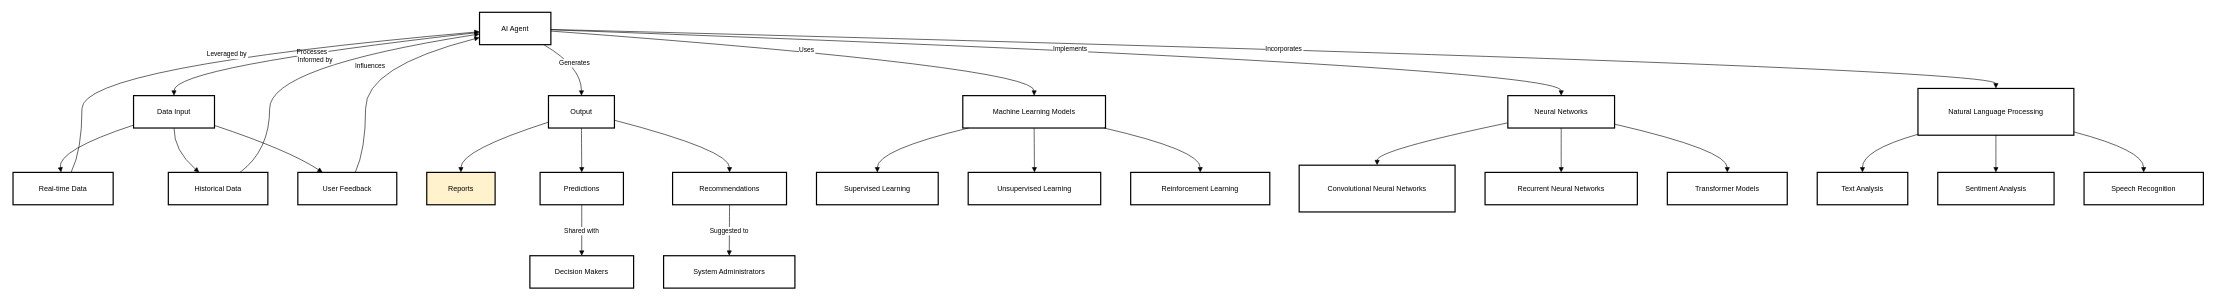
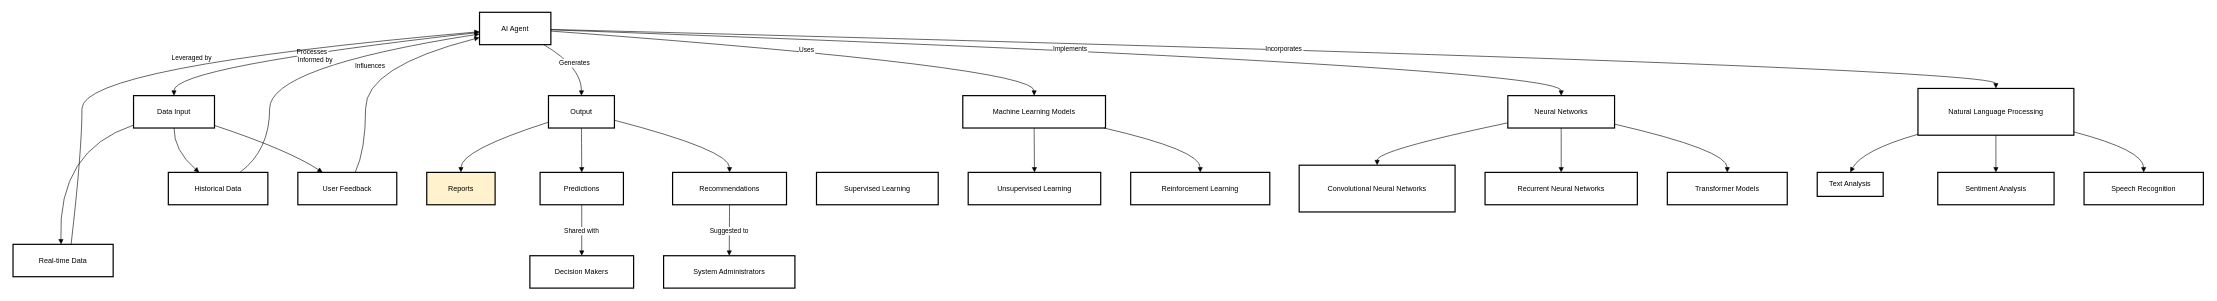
  <mxCell id="0" />
  <mxCell id="1" parent="0" />
  <mxCell id="2" value="AI Agent" style="whiteSpace=wrap;strokeWidth=2;" parent="1" vertex="1"><mxGeometry x="798" y="20" width="119" height="54" as="geometry" /></mxCell>
  <mxCell id="3" value="Data Input" style="whiteSpace=wrap;strokeWidth=2;" parent="1" vertex="1"><mxGeometry x="221" y="159" width="135" height="54" as="geometry" /></mxCell>
  <mxCell id="4" value="Output" style="whiteSpace=wrap;strokeWidth=2;" parent="1" vertex="1"><mxGeometry x="913" y="159" width="110" height="54" as="geometry" /></mxCell>
  <mxCell id="5" value="Machine Learning Models" style="whiteSpace=wrap;strokeWidth=2;" parent="1" vertex="1"><mxGeometry x="1604" y="159" width="238" height="54" as="geometry" /></mxCell>
  <mxCell id="6" value="Neural Networks" style="whiteSpace=wrap;strokeWidth=2;" parent="1" vertex="1"><mxGeometry x="2513" y="159" width="178" height="54" as="geometry" /></mxCell>
  <mxCell id="7" value="Natural Language Processing" style="whiteSpace=wrap;strokeWidth=2;" parent="1" vertex="1"><mxGeometry x="3197" y="147" width="260" height="78" as="geometry" /></mxCell>
- <mxCell id="8" value="Real-time Data" style="whiteSpace=wrap;strokeWidth=2;" parent="1" vertex="1"><mxGeometry x="20" y="287" width="167" height="54" as="geometry" /></mxCell>
+ <mxCell id="8" value="Real-time Data" style="whiteSpace=wrap;strokeWidth=2;" parent="1" vertex="1"><mxGeometry x="20" y="407" width="167" height="54" as="geometry" /></mxCell>
  <mxCell id="9" value="Historical Data" style="whiteSpace=wrap;strokeWidth=2;" parent="1" vertex="1"><mxGeometry x="279" y="287" width="166" height="54" as="geometry" /></mxCell>
  <mxCell id="10" value="User Feedback" style="whiteSpace=wrap;strokeWidth=2;" parent="1" vertex="1"><mxGeometry x="495" y="287" width="165" height="54" as="geometry" /></mxCell>
  <mxCell id="11" value="Reports" style="whiteSpace=wrap;strokeWidth=2;fillColor=#fff2cc;" parent="1" vertex="1"><mxGeometry x="710" y="287" width="114" height="54" as="geometry" /></mxCell>
  <mxCell id="12" value="Predictions" style="whiteSpace=wrap;strokeWidth=2;" parent="1" vertex="1"><mxGeometry x="899" y="287" width="139" height="54" as="geometry" /></mxCell>
  <mxCell id="13" value="Recommendations" style="whiteSpace=wrap;strokeWidth=2;" parent="1" vertex="1"><mxGeometry x="1120" y="287" width="190" height="54" as="geometry" /></mxCell>
  <mxCell id="14" value="Supervised Learning" style="whiteSpace=wrap;strokeWidth=2;" parent="1" vertex="1"><mxGeometry x="1360" y="287" width="203" height="54" as="geometry" /></mxCell>
  <mxCell id="15" value="Unsupervised Learning" style="whiteSpace=wrap;strokeWidth=2;" parent="1" vertex="1"><mxGeometry x="1613" y="287" width="221" height="54" as="geometry" /></mxCell>
  <mxCell id="16" value="Reinforcement Learning" style="whiteSpace=wrap;strokeWidth=2;" parent="1" vertex="1"><mxGeometry x="1884" y="287" width="232" height="54" as="geometry" /></mxCell>
  <mxCell id="17" value="Convolutional Neural Networks" style="whiteSpace=wrap;strokeWidth=2;" parent="1" vertex="1"><mxGeometry x="2165" y="275" width="260" height="78" as="geometry" /></mxCell>
  <mxCell id="18" value="Recurrent Neural Networks" style="whiteSpace=wrap;strokeWidth=2;" parent="1" vertex="1"><mxGeometry x="2475" y="287" width="254" height="54" as="geometry" /></mxCell>
  <mxCell id="19" value="Transformer Models" style="whiteSpace=wrap;strokeWidth=2;" parent="1" vertex="1"><mxGeometry x="2779" y="287" width="200" height="54" as="geometry" /></mxCell>
- <mxCell id="20" value="Text Analysis" style="whiteSpace=wrap;strokeWidth=2;" parent="1" vertex="1"><mxGeometry x="3029" y="287" width="151" height="54" as="geometry" /></mxCell>
+ <mxCell id="20" value="Text Analysis" style="whiteSpace=wrap;strokeWidth=2;" parent="1" vertex="1"><mxGeometry x="3029" y="287" width="110" height="40" as="geometry" /></mxCell>
  <mxCell id="21" value="Sentiment Analysis" style="whiteSpace=wrap;strokeWidth=2;" parent="1" vertex="1"><mxGeometry x="3230" y="287" width="194" height="54" as="geometry" /></mxCell>
  <mxCell id="22" value="Speech Recognition" style="whiteSpace=wrap;strokeWidth=2;" parent="1" vertex="1"><mxGeometry x="3474" y="287" width="199" height="54" as="geometry" /></mxCell>
  <mxCell id="23" value="Decision Makers" style="whiteSpace=wrap;strokeWidth=2;" parent="1" vertex="1"><mxGeometry x="882" y="426" width="173" height="54" as="geometry" /></mxCell>
  <mxCell id="24" value="System Administrators" style="whiteSpace=wrap;strokeWidth=2;" parent="1" vertex="1"><mxGeometry x="1105" y="426" width="219" height="54" as="geometry" /></mxCell>
  <mxCell id="25" value="Processes" style="curved=1;startArrow=none;endArrow=block;exitX=0;exitY=0.62;entryX=0.5;entryY=0;" parent="1" source="2" target="3" edge="1"><mxGeometry relative="1" as="geometry"><Array as="points"><mxPoint x="288" y="111" /></Array></mxGeometry></mxCell>
  <mxCell id="26" value="Generates" style="curved=1;startArrow=none;endArrow=block;exitX=0.9;exitY=1;entryX=0.5;entryY=0;" parent="1" source="2" target="4" edge="1"><mxGeometry relative="1" as="geometry"><Array as="points"><mxPoint x="968" y="111" /></Array></mxGeometry></mxCell>
  <mxCell id="27" value="Uses" style="curved=1;startArrow=none;endArrow=block;exitX=1;exitY=0.58;entryX=0.5;entryY=0;" parent="1" source="2" target="5" edge="1"><mxGeometry relative="1" as="geometry"><Array as="points"><mxPoint x="1723" y="111" /></Array></mxGeometry></mxCell>
  <mxCell id="28" value="Implements" style="curved=1;startArrow=none;endArrow=block;exitX=1;exitY=0.54;entryX=0.5;entryY=0;" parent="1" source="2" target="6" edge="1"><mxGeometry relative="1" as="geometry"><Array as="points"><mxPoint x="2602" y="111" /></Array></mxGeometry></mxCell>
  <mxCell id="29" value="Incorporates" style="curved=1;startArrow=none;endArrow=block;exitX=1;exitY=0.53;entryX=0.5;entryY=0;" parent="1" source="2" target="7" edge="1"><mxGeometry relative="1" as="geometry"><Array as="points"><mxPoint x="3327" y="111" /></Array></mxGeometry></mxCell>
  <mxCell id="30" value="" style="curved=1;startArrow=none;endArrow=block;exitX=0;exitY=0.91;entryX=0.48;entryY=0;" parent="1" source="3" target="8" edge="1"><mxGeometry relative="1" as="geometry"><Array as="points"><mxPoint x="94" y="250" /></Array></mxGeometry></mxCell>
  <mxCell id="31" value="" style="curved=1;startArrow=none;endArrow=block;exitX=0.5;exitY=1;entryX=0.31;entryY=0;" parent="1" source="3" target="9" edge="1"><mxGeometry relative="1" as="geometry"><Array as="points"><mxPoint x="288" y="250" /></Array></mxGeometry></mxCell>
  <mxCell id="32" value="" style="curved=1;startArrow=none;endArrow=block;exitX=1;exitY=0.92;entryX=0.25;entryY=0;" parent="1" source="3" target="10" edge="1"><mxGeometry relative="1" as="geometry"><Array as="points"><mxPoint x="480" y="250" /></Array></mxGeometry></mxCell>
  <mxCell id="33" value="" style="curved=1;startArrow=none;endArrow=block;exitX=0;exitY=0.82;entryX=0.5;entryY=0;" parent="1" source="4" target="11" edge="1"><mxGeometry relative="1" as="geometry"><Array as="points"><mxPoint x="767" y="250" /></Array></mxGeometry></mxCell>
  <mxCell id="34" value="" style="curved=1;startArrow=none;endArrow=block;exitX=0.5;exitY=1;entryX=0.5;entryY=0;" parent="1" source="4" target="12" edge="1"><mxGeometry relative="1" as="geometry"><Array as="points" /></mxGeometry></mxCell>
  <mxCell id="35" value="" style="curved=1;startArrow=none;endArrow=block;exitX=1;exitY=0.76;entryX=0.5;entryY=0;" parent="1" source="4" target="13" edge="1"><mxGeometry relative="1" as="geometry"><Array as="points"><mxPoint x="1215" y="250" /></Array></mxGeometry></mxCell>
- <mxCell id="36" value="" style="curved=1;startArrow=none;endArrow=block;exitX=0.04;exitY=1;entryX=0.5;entryY=0;" parent="1" source="5" target="14" edge="1"><mxGeometry relative="1" as="geometry"><Array as="points"><mxPoint x="1461" y="250" /></Array></mxGeometry></mxCell>
  <mxCell id="37" value="" style="curved=1;startArrow=none;endArrow=block;exitX=0.5;exitY=1;entryX=0.5;entryY=0;" parent="1" source="5" target="15" edge="1"><mxGeometry relative="1" as="geometry"><Array as="points" /></mxGeometry></mxCell>
  <mxCell id="38" value="" style="curved=1;startArrow=none;endArrow=block;exitX=0.99;exitY=1;entryX=0.5;entryY=0;" parent="1" source="5" target="16" edge="1"><mxGeometry relative="1" as="geometry"><Array as="points"><mxPoint x="2000" y="250" /></Array></mxGeometry></mxCell>
  <mxCell id="39" value="" style="curved=1;startArrow=none;endArrow=block;exitX=0;exitY=0.84;entryX=0.5;entryY=0;" parent="1" source="6" target="17" edge="1"><mxGeometry relative="1" as="geometry"><Array as="points"><mxPoint x="2295" y="250" /></Array></mxGeometry></mxCell>
  <mxCell id="40" value="" style="curved=1;startArrow=none;endArrow=block;exitX=0.5;exitY=1;entryX=0.5;entryY=0;" parent="1" source="6" target="18" edge="1"><mxGeometry relative="1" as="geometry"><Array as="points" /></mxGeometry></mxCell>
  <mxCell id="41" value="" style="curved=1;startArrow=none;endArrow=block;exitX=1;exitY=0.88;entryX=0.5;entryY=0;" parent="1" source="6" target="19" edge="1"><mxGeometry relative="1" as="geometry"><Array as="points"><mxPoint x="2879" y="250" /></Array></mxGeometry></mxCell>
  <mxCell id="42" value="" style="curved=1;startArrow=none;endArrow=block;exitX=0;exitY=0.98;entryX=0.5;entryY=0;" parent="1" source="7" target="20" edge="1"><mxGeometry relative="1" as="geometry"><Array as="points"><mxPoint x="3104" y="250" /></Array></mxGeometry></mxCell>
  <mxCell id="43" value="" style="curved=1;startArrow=none;endArrow=block;exitX=0.5;exitY=1;entryX=0.5;entryY=0;" parent="1" source="7" target="21" edge="1"><mxGeometry relative="1" as="geometry"><Array as="points" /></mxGeometry></mxCell>
  <mxCell id="44" value="" style="curved=1;startArrow=none;endArrow=block;exitX=1;exitY=0.93;entryX=0.5;entryY=0;" parent="1" source="7" target="22" edge="1"><mxGeometry relative="1" as="geometry"><Array as="points"><mxPoint x="3573" y="250" /></Array></mxGeometry></mxCell>
  <mxCell id="45" value="Leveraged by" style="curved=1;startArrow=none;endArrow=block;exitX=0.58;exitY=0;entryX=0;entryY=0.6;" parent="1" source="8" target="2" edge="1"><mxGeometry relative="1" as="geometry"><Array as="points"><mxPoint x="135" y="250" /><mxPoint x="135" y="111" /></Array></mxGeometry></mxCell>
  <mxCell id="46" value="Informed by" style="curved=1;startArrow=none;endArrow=block;exitX=0.72;exitY=0;entryX=0;entryY=0.67;" parent="1" source="9" target="2" edge="1"><mxGeometry relative="1" as="geometry"><Array as="points"><mxPoint x="448" y="250" /><mxPoint x="448" y="111" /></Array></mxGeometry></mxCell>
  <mxCell id="47" value="Influences" style="curved=1;startArrow=none;endArrow=block;exitX=0.58;exitY=0;entryX=0;entryY=0.78;" parent="1" source="10" target="2" edge="1"><mxGeometry relative="1" as="geometry"><Array as="points"><mxPoint x="608" y="250" /><mxPoint x="608" y="111" /></Array></mxGeometry></mxCell>
  <mxCell id="48" value="Shared with" style="curved=1;startArrow=none;endArrow=block;exitX=0.5;exitY=1;entryX=0.5;entryY=0;" parent="1" source="12" target="23" edge="1"><mxGeometry relative="1" as="geometry"><Array as="points" /></mxGeometry></mxCell>
  <mxCell id="49" value="Suggested to" style="curved=1;startArrow=none;endArrow=block;exitX=0.5;exitY=1;entryX=0.5;entryY=0;" parent="1" source="13" target="24" edge="1"><mxGeometry relative="1" as="geometry"><Array as="points" /></mxGeometry></mxCell>
